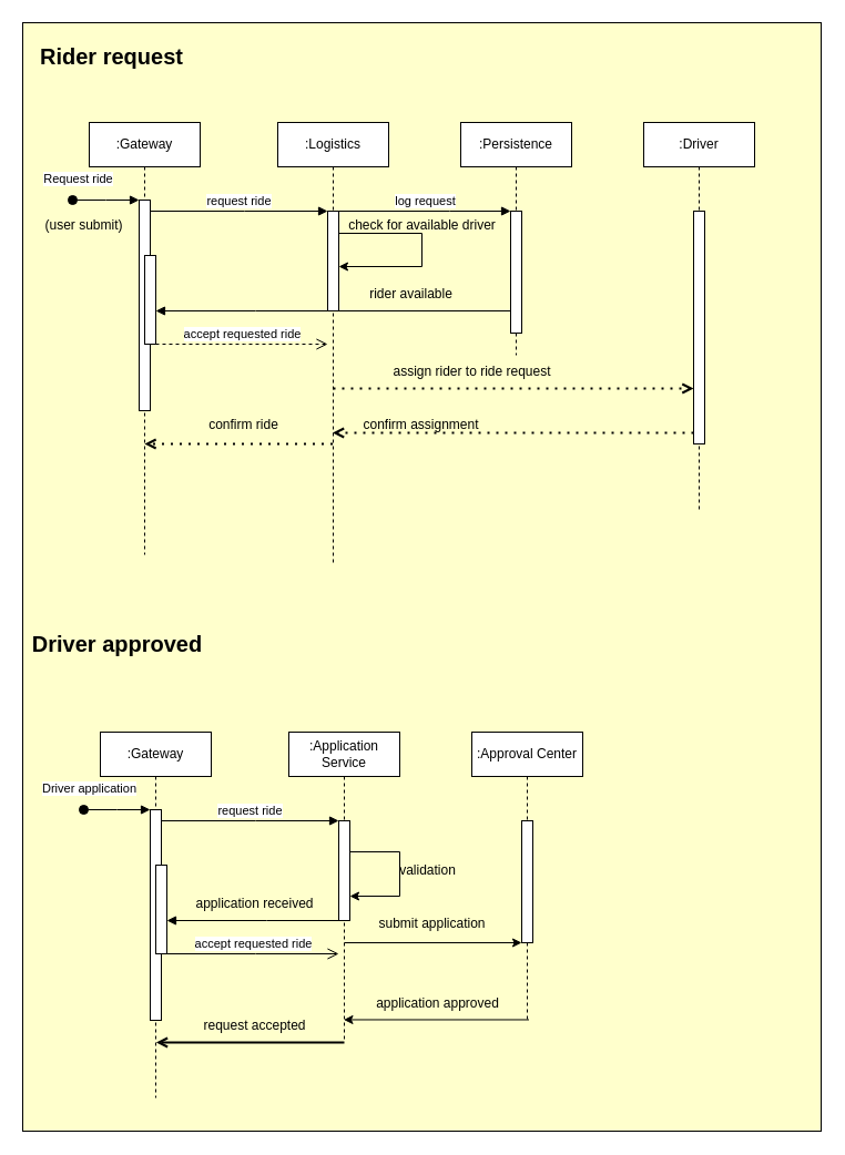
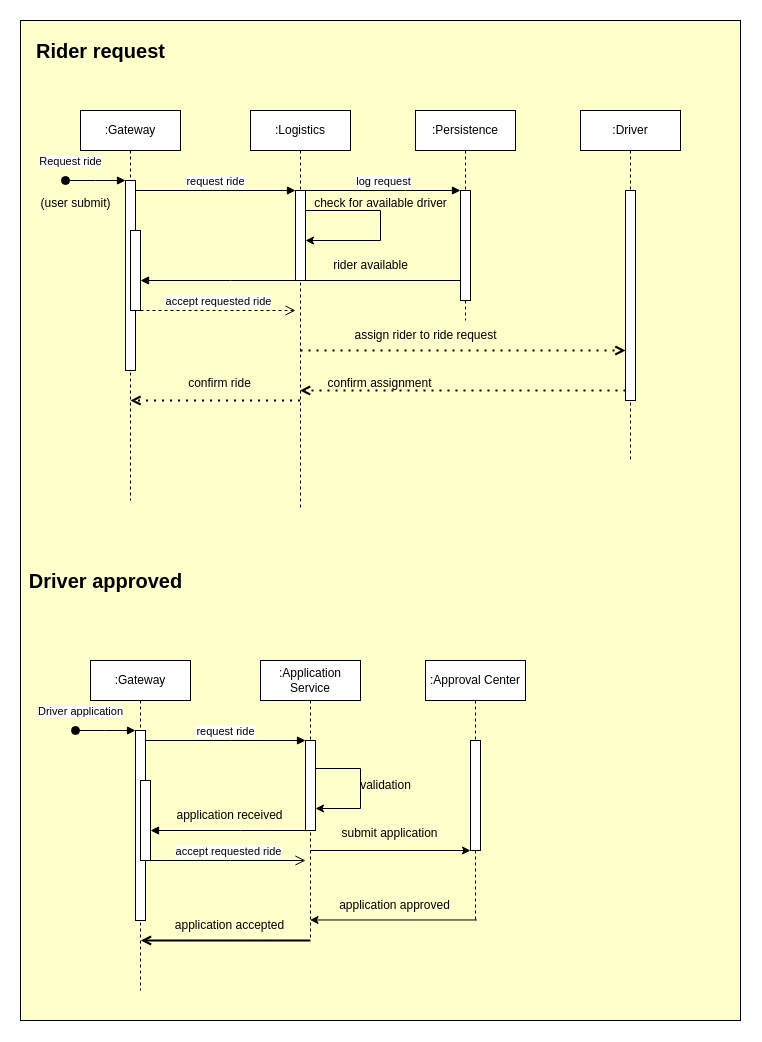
  <mxCell id="0" />
  <mxCell id="1" parent="0" />
  <mxCell id="2" value="" style="rounded=0;whiteSpace=wrap;html=1;fillColor=#FFFFCC;" vertex="1" parent="1"><mxGeometry x="20" y="20" width="720" height="1000" as="geometry" /></mxCell>
  <mxCell id="3" value=":Gateway" style="shape=umlLifeline;perimeter=lifelinePerimeter;whiteSpace=wrap;html=1;container=0;dropTarget=0;collapsible=0;recursiveResize=0;outlineConnect=0;portConstraint=eastwest;newEdgeStyle={&quot;edgeStyle&quot;:&quot;elbowEdgeStyle&quot;,&quot;elbow&quot;:&quot;vertical&quot;,&quot;curved&quot;:0,&quot;rounded&quot;:0};" parent="1" vertex="1"><mxGeometry x="80" y="110" width="100" height="390" as="geometry" /></mxCell>
  <mxCell id="4" value="" style="html=1;points=[];perimeter=orthogonalPerimeter;outlineConnect=0;targetShapes=umlLifeline;portConstraint=eastwest;newEdgeStyle={&quot;edgeStyle&quot;:&quot;elbowEdgeStyle&quot;,&quot;elbow&quot;:&quot;vertical&quot;,&quot;curved&quot;:0,&quot;rounded&quot;:0};" parent="3" vertex="1"><mxGeometry x="45" y="70" width="10" height="190" as="geometry" /></mxCell>
  <mxCell id="5" value="&lt;div&gt;Request ride&lt;/div&gt;" style="html=1;verticalAlign=bottom;startArrow=oval;endArrow=block;startSize=8;edgeStyle=elbowEdgeStyle;elbow=vertical;curved=0;rounded=0;" parent="3" target="4" edge="1"><mxGeometry x="-0.843" y="10" relative="1" as="geometry"><mxPoint x="-15" y="70" as="sourcePoint" /><mxPoint as="offset" /></mxGeometry></mxCell>
  <mxCell id="6" value="" style="html=1;points=[];perimeter=orthogonalPerimeter;outlineConnect=0;targetShapes=umlLifeline;portConstraint=eastwest;newEdgeStyle={&quot;edgeStyle&quot;:&quot;elbowEdgeStyle&quot;,&quot;elbow&quot;:&quot;vertical&quot;,&quot;curved&quot;:0,&quot;rounded&quot;:0};" parent="3" vertex="1"><mxGeometry x="50" y="120" width="10" height="80" as="geometry" /></mxCell>
  <mxCell id="7" value=":Logistics" style="shape=umlLifeline;perimeter=lifelinePerimeter;whiteSpace=wrap;html=1;container=0;dropTarget=0;collapsible=0;recursiveResize=0;outlineConnect=0;portConstraint=eastwest;newEdgeStyle={&quot;edgeStyle&quot;:&quot;elbowEdgeStyle&quot;,&quot;elbow&quot;:&quot;vertical&quot;,&quot;curved&quot;:0,&quot;rounded&quot;:0};" parent="1" vertex="1"><mxGeometry x="250" y="110" width="100" height="400" as="geometry" /></mxCell>
  <mxCell id="8" value="" style="html=1;points=[];perimeter=orthogonalPerimeter;outlineConnect=0;targetShapes=umlLifeline;portConstraint=eastwest;newEdgeStyle={&quot;edgeStyle&quot;:&quot;elbowEdgeStyle&quot;,&quot;elbow&quot;:&quot;vertical&quot;,&quot;curved&quot;:0,&quot;rounded&quot;:0};" parent="7" vertex="1"><mxGeometry x="45" y="80" width="10" height="90" as="geometry" /></mxCell>
  <mxCell id="9" value="" style="endArrow=classic;html=1;rounded=0;edgeStyle=orthogonalEdgeStyle;" parent="7" source="8" target="8" edge="1"><mxGeometry width="50" height="50" relative="1" as="geometry"><mxPoint x="60" y="100" as="sourcePoint" /><mxPoint x="270" y="120" as="targetPoint" /><Array as="points"><mxPoint x="130" y="100" /><mxPoint x="130" y="130" /></Array></mxGeometry></mxCell>
  <mxCell id="10" value="request ride" style="html=1;verticalAlign=bottom;endArrow=block;edgeStyle=elbowEdgeStyle;elbow=vertical;curved=0;rounded=0;" parent="1" source="4" target="8" edge="1"><mxGeometry relative="1" as="geometry"><mxPoint x="235" y="200" as="sourcePoint" /><Array as="points"><mxPoint x="220" y="190" /></Array></mxGeometry></mxCell>
  <mxCell id="11" value="" style="html=1;verticalAlign=bottom;endArrow=block;edgeStyle=elbowEdgeStyle;elbow=vertical;curved=0;rounded=0;" parent="1" edge="1"><mxGeometry relative="1" as="geometry"><mxPoint x="460" y="280" as="sourcePoint" /><Array as="points"><mxPoint x="230" y="280" /></Array><mxPoint x="140" y="280" as="targetPoint" /></mxGeometry></mxCell>
  <mxCell id="12" value="accept requested ride" style="html=1;verticalAlign=bottom;endArrow=open;dashed=1;endSize=8;edgeStyle=elbowEdgeStyle;elbow=vertical;curved=0;rounded=0;" parent="1" edge="1"><mxGeometry relative="1" as="geometry"><mxPoint x="295" y="310" as="targetPoint" /><Array as="points"><mxPoint x="220" y="310" /></Array><mxPoint x="140" y="310" as="sourcePoint" /></mxGeometry></mxCell>
  <mxCell id="13" value=":Persistence" style="shape=umlLifeline;perimeter=lifelinePerimeter;whiteSpace=wrap;html=1;container=0;dropTarget=0;collapsible=0;recursiveResize=0;outlineConnect=0;portConstraint=eastwest;newEdgeStyle={&quot;edgeStyle&quot;:&quot;elbowEdgeStyle&quot;,&quot;elbow&quot;:&quot;vertical&quot;,&quot;curved&quot;:0,&quot;rounded&quot;:0};" parent="1" vertex="1"><mxGeometry x="415" y="110" width="100" height="210" as="geometry" /></mxCell>
  <mxCell id="14" value="" style="html=1;points=[];perimeter=orthogonalPerimeter;outlineConnect=0;targetShapes=umlLifeline;portConstraint=eastwest;newEdgeStyle={&quot;edgeStyle&quot;:&quot;elbowEdgeStyle&quot;,&quot;elbow&quot;:&quot;vertical&quot;,&quot;curved&quot;:0,&quot;rounded&quot;:0};" parent="13" vertex="1"><mxGeometry x="45" y="80" width="10" height="110" as="geometry" /></mxCell>
  <mxCell id="15" value=":Driver" style="shape=umlLifeline;perimeter=lifelinePerimeter;whiteSpace=wrap;html=1;container=0;dropTarget=0;collapsible=0;recursiveResize=0;outlineConnect=0;portConstraint=eastwest;newEdgeStyle={&quot;edgeStyle&quot;:&quot;elbowEdgeStyle&quot;,&quot;elbow&quot;:&quot;vertical&quot;,&quot;curved&quot;:0,&quot;rounded&quot;:0};" parent="1" vertex="1"><mxGeometry x="580" y="110" width="100" height="350" as="geometry" /></mxCell>
  <mxCell id="16" value="" style="html=1;points=[];perimeter=orthogonalPerimeter;outlineConnect=0;targetShapes=umlLifeline;portConstraint=eastwest;newEdgeStyle={&quot;edgeStyle&quot;:&quot;elbowEdgeStyle&quot;,&quot;elbow&quot;:&quot;vertical&quot;,&quot;curved&quot;:0,&quot;rounded&quot;:0};" parent="15" vertex="1"><mxGeometry x="45" y="80" width="10" height="210" as="geometry" /></mxCell>
  <mxCell id="17" value="(user submit)" style="text;html=1;align=center;verticalAlign=middle;resizable=0;points=[];autosize=1;strokeColor=none;fillColor=none;" parent="1" vertex="1"><mxGeometry x="30" y="188" width="90" height="30" as="geometry" /></mxCell>
  <mxCell id="18" value="log request" style="html=1;verticalAlign=bottom;endArrow=block;edgeStyle=elbowEdgeStyle;elbow=vertical;curved=0;rounded=0;" parent="1" edge="1"><mxGeometry relative="1" as="geometry"><mxPoint x="305" y="190" as="sourcePoint" /><Array as="points"><mxPoint x="405" y="190" /></Array><mxPoint x="460" y="190" as="targetPoint" /></mxGeometry></mxCell>
  <mxCell id="19" value="check for available driver" style="text;html=1;align=center;verticalAlign=middle;resizable=0;points=[];autosize=1;strokeColor=none;fillColor=none;" parent="1" vertex="1"><mxGeometry x="310" y="188" width="140" height="30" as="geometry" /></mxCell>
  <mxCell id="20" value="rider available" style="text;html=1;align=center;verticalAlign=middle;resizable=0;points=[];autosize=1;strokeColor=none;fillColor=none;" parent="1" vertex="1"><mxGeometry x="325" y="250" width="90" height="30" as="geometry" /></mxCell>
  <mxCell id="21" value="" style="endArrow=open;dashed=1;html=1;dashPattern=1 3;strokeWidth=2;rounded=0;endFill=0;" parent="1" target="16" edge="1"><mxGeometry width="50" height="50" relative="1" as="geometry"><mxPoint x="300" y="350" as="sourcePoint" /><mxPoint x="615" y="350" as="targetPoint" /></mxGeometry></mxCell>
  <mxCell id="22" value="assign rider to ride request" style="text;html=1;align=center;verticalAlign=middle;resizable=0;points=[];autosize=1;strokeColor=none;fillColor=none;" parent="1" vertex="1"><mxGeometry x="350" y="320" width="150" height="30" as="geometry" /></mxCell>
  <mxCell id="23" value="" style="endArrow=open;dashed=1;html=1;dashPattern=1 3;strokeWidth=2;rounded=0;endFill=0;" parent="1" target="7" edge="1"><mxGeometry width="50" height="50" relative="1" as="geometry"><mxPoint x="625" y="390" as="sourcePoint" /><mxPoint x="360" y="390" as="targetPoint" /><Array as="points"><mxPoint x="480" y="390" /></Array></mxGeometry></mxCell>
  <mxCell id="24" value="" style="endArrow=open;dashed=1;html=1;dashPattern=1 3;strokeWidth=2;rounded=0;endFill=0;" parent="1" edge="1"><mxGeometry width="50" height="50" relative="1" as="geometry"><mxPoint x="299.5" y="400" as="sourcePoint" /><mxPoint x="129.929" y="400" as="targetPoint" /></mxGeometry></mxCell>
  <mxCell id="25" value="confirm assignment" style="text;html=1;align=center;verticalAlign=middle;resizable=0;points=[];autosize=1;strokeColor=none;fillColor=none;" parent="1" vertex="1"><mxGeometry x="319" y="368" width="120" height="30" as="geometry" /></mxCell>
  <mxCell id="26" value="confirm ride" style="text;html=1;align=center;verticalAlign=middle;resizable=0;points=[];autosize=1;strokeColor=none;fillColor=none;" parent="1" vertex="1"><mxGeometry x="179" y="368" width="80" height="30" as="geometry" /></mxCell>
  <mxCell id="27" value=":Gateway" style="shape=umlLifeline;perimeter=lifelinePerimeter;whiteSpace=wrap;html=1;container=0;dropTarget=0;collapsible=0;recursiveResize=0;outlineConnect=0;portConstraint=eastwest;newEdgeStyle={&quot;edgeStyle&quot;:&quot;elbowEdgeStyle&quot;,&quot;elbow&quot;:&quot;vertical&quot;,&quot;curved&quot;:0,&quot;rounded&quot;:0};" parent="1" vertex="1"><mxGeometry x="90" y="660" width="100" height="330" as="geometry" /></mxCell>
  <mxCell id="28" value="" style="html=1;points=[];perimeter=orthogonalPerimeter;outlineConnect=0;targetShapes=umlLifeline;portConstraint=eastwest;newEdgeStyle={&quot;edgeStyle&quot;:&quot;elbowEdgeStyle&quot;,&quot;elbow&quot;:&quot;vertical&quot;,&quot;curved&quot;:0,&quot;rounded&quot;:0};" parent="27" vertex="1"><mxGeometry x="45" y="70" width="10" height="190" as="geometry" /></mxCell>
  <mxCell id="29" value="&lt;div&gt;Driver application&lt;br&gt;&lt;/div&gt;" style="html=1;verticalAlign=bottom;startArrow=oval;endArrow=block;startSize=8;edgeStyle=elbowEdgeStyle;elbow=vertical;curved=0;rounded=0;" parent="27" target="28" edge="1"><mxGeometry x="-0.843" y="10" relative="1" as="geometry"><mxPoint x="-15" y="70" as="sourcePoint" /><mxPoint as="offset" /></mxGeometry></mxCell>
  <mxCell id="30" value="" style="html=1;points=[];perimeter=orthogonalPerimeter;outlineConnect=0;targetShapes=umlLifeline;portConstraint=eastwest;newEdgeStyle={&quot;edgeStyle&quot;:&quot;elbowEdgeStyle&quot;,&quot;elbow&quot;:&quot;vertical&quot;,&quot;curved&quot;:0,&quot;rounded&quot;:0};" parent="27" vertex="1"><mxGeometry x="50" y="120" width="10" height="80" as="geometry" /></mxCell>
  <mxCell id="31" value=":Application Service" style="shape=umlLifeline;perimeter=lifelinePerimeter;whiteSpace=wrap;html=1;container=0;dropTarget=0;collapsible=0;recursiveResize=0;outlineConnect=0;portConstraint=eastwest;newEdgeStyle={&quot;edgeStyle&quot;:&quot;elbowEdgeStyle&quot;,&quot;elbow&quot;:&quot;vertical&quot;,&quot;curved&quot;:0,&quot;rounded&quot;:0};" parent="1" vertex="1"><mxGeometry x="260" y="660" width="100" height="280" as="geometry" /></mxCell>
  <mxCell id="32" value="" style="html=1;points=[];perimeter=orthogonalPerimeter;outlineConnect=0;targetShapes=umlLifeline;portConstraint=eastwest;newEdgeStyle={&quot;edgeStyle&quot;:&quot;elbowEdgeStyle&quot;,&quot;elbow&quot;:&quot;vertical&quot;,&quot;curved&quot;:0,&quot;rounded&quot;:0};" parent="31" vertex="1"><mxGeometry x="45" y="80" width="10" height="90" as="geometry" /></mxCell>
  <mxCell id="33" value="request ride" style="html=1;verticalAlign=bottom;endArrow=block;edgeStyle=elbowEdgeStyle;elbow=vertical;curved=0;rounded=0;" parent="1" source="28" target="32" edge="1"><mxGeometry relative="1" as="geometry"><mxPoint x="245" y="750" as="sourcePoint" /><Array as="points"><mxPoint x="230" y="740" /></Array></mxGeometry></mxCell>
  <mxCell id="34" value="" style="html=1;verticalAlign=bottom;endArrow=block;edgeStyle=elbowEdgeStyle;elbow=vertical;curved=0;rounded=0;" parent="1" source="32" edge="1"><mxGeometry relative="1" as="geometry"><mxPoint x="470" y="830" as="sourcePoint" /><Array as="points"><mxPoint x="240" y="830" /></Array><mxPoint x="150" y="830" as="targetPoint" /></mxGeometry></mxCell>
  <mxCell id="35" value="accept requested ride" style="html=1;verticalAlign=bottom;endArrow=open;endSize=8;edgeStyle=elbowEdgeStyle;elbow=vertical;curved=0;rounded=0;" parent="1" edge="1"><mxGeometry relative="1" as="geometry"><mxPoint x="305" y="860" as="targetPoint" /><Array as="points"><mxPoint x="230" y="860" /></Array><mxPoint x="150" y="860" as="sourcePoint" /></mxGeometry></mxCell>
  <mxCell id="36" value=":Approval Center" style="shape=umlLifeline;perimeter=lifelinePerimeter;whiteSpace=wrap;html=1;container=0;dropTarget=0;collapsible=0;recursiveResize=0;outlineConnect=0;portConstraint=eastwest;newEdgeStyle={&quot;edgeStyle&quot;:&quot;elbowEdgeStyle&quot;,&quot;elbow&quot;:&quot;vertical&quot;,&quot;curved&quot;:0,&quot;rounded&quot;:0};" parent="1" vertex="1"><mxGeometry x="425" y="660" width="100" height="260" as="geometry" /></mxCell>
  <mxCell id="37" value="" style="html=1;points=[];perimeter=orthogonalPerimeter;outlineConnect=0;targetShapes=umlLifeline;portConstraint=eastwest;newEdgeStyle={&quot;edgeStyle&quot;:&quot;elbowEdgeStyle&quot;,&quot;elbow&quot;:&quot;vertical&quot;,&quot;curved&quot;:0,&quot;rounded&quot;:0};" parent="36" vertex="1"><mxGeometry x="45" y="80" width="10" height="110" as="geometry" /></mxCell>
  <mxCell id="38" value="validation" style="text;html=1;align=center;verticalAlign=middle;resizable=0;points=[];autosize=1;strokeColor=none;fillColor=none;" parent="1" vertex="1"><mxGeometry x="350" y="770" width="70" height="30" as="geometry" /></mxCell>
  <mxCell id="39" value="application received" style="text;html=1;align=center;verticalAlign=middle;resizable=0;points=[];autosize=1;strokeColor=none;fillColor=none;" parent="1" vertex="1"><mxGeometry x="169" y="800" width="120" height="30" as="geometry" /></mxCell>
  <mxCell id="40" value="" style="endArrow=open;html=1;strokeWidth=2;rounded=0;endFill=0;" parent="1" edge="1"><mxGeometry width="50" height="50" relative="1" as="geometry"><mxPoint x="310" y="940" as="sourcePoint" /><mxPoint x="140.429" y="940" as="targetPoint" /></mxGeometry></mxCell>
- <mxCell id="41" value="request accepted" style="text;html=1;align=center;verticalAlign=middle;resizable=0;points=[];autosize=1;strokeColor=none;fillColor=none;" parent="1" vertex="1"><mxGeometry x="169" y="910" width="120" height="30" as="geometry" /></mxCell>
+ <mxCell id="41" value="application accepted" style="text;html=1;align=center;verticalAlign=middle;resizable=0;points=[];autosize=1;strokeColor=none;fillColor=none;" parent="1" vertex="1"><mxGeometry x="169" y="910" width="120" height="30" as="geometry" /></mxCell>
  <mxCell id="42" value="&lt;font size=&quot;1&quot;&gt;&lt;b&gt;&lt;font style=&quot;font-size: 20px;&quot;&gt;Driver approved&lt;/font&gt;&lt;/b&gt;&lt;/font&gt;" style="text;html=1;align=center;verticalAlign=middle;resizable=0;points=[];autosize=1;strokeColor=none;fillColor=none;" parent="1" vertex="1"><mxGeometry x="30" y="560" width="150" height="40" as="geometry" /></mxCell>
  <mxCell id="43" value="&lt;b&gt;&lt;font style=&quot;font-size: 20px;&quot;&gt;Rider request&lt;/font&gt;&lt;/b&gt;" style="text;html=1;align=center;verticalAlign=middle;resizable=0;points=[];autosize=1;strokeColor=none;fillColor=none;" parent="1" vertex="1"><mxGeometry x="30" y="30" width="140" height="40" as="geometry" /></mxCell>
  <mxCell id="44" value="" style="endArrow=classic;html=1;rounded=0;edgeStyle=orthogonalEdgeStyle;" parent="1" edge="1"><mxGeometry width="50" height="50" relative="1" as="geometry"><mxPoint x="315" y="768" as="sourcePoint" /><mxPoint x="315" y="808" as="targetPoint" /><Array as="points"><mxPoint x="360" y="768" /><mxPoint x="360" y="808" /></Array></mxGeometry></mxCell>
  <mxCell id="45" value="" style="edgeStyle=none;orthogonalLoop=1;jettySize=auto;html=1;rounded=0;" parent="1" edge="1"><mxGeometry width="100" relative="1" as="geometry"><mxPoint x="310.004" y="850" as="sourcePoint" /><mxPoint x="469.98" y="850" as="targetPoint" /><Array as="points" /></mxGeometry></mxCell>
  <mxCell id="46" value="submit application" style="text;html=1;align=center;verticalAlign=middle;resizable=0;points=[];autosize=1;strokeColor=none;fillColor=none;" parent="1" vertex="1"><mxGeometry x="334" y="818" width="110" height="30" as="geometry" /></mxCell>
  <mxCell id="47" value="" style="edgeStyle=none;orthogonalLoop=1;jettySize=auto;html=1;rounded=0;exitX=0.515;exitY=0.998;exitDx=0;exitDy=0;exitPerimeter=0;" parent="1" source="36" target="31" edge="1"><mxGeometry width="100" relative="1" as="geometry"><mxPoint x="410" y="920" as="sourcePoint" /><mxPoint x="510" y="920" as="targetPoint" /><Array as="points" /></mxGeometry></mxCell>
  <mxCell id="48" value="application approved" style="text;html=1;align=center;verticalAlign=middle;resizable=0;points=[];autosize=1;strokeColor=none;fillColor=none;" parent="1" vertex="1"><mxGeometry x="334" y="890" width="120" height="30" as="geometry" /></mxCell>
